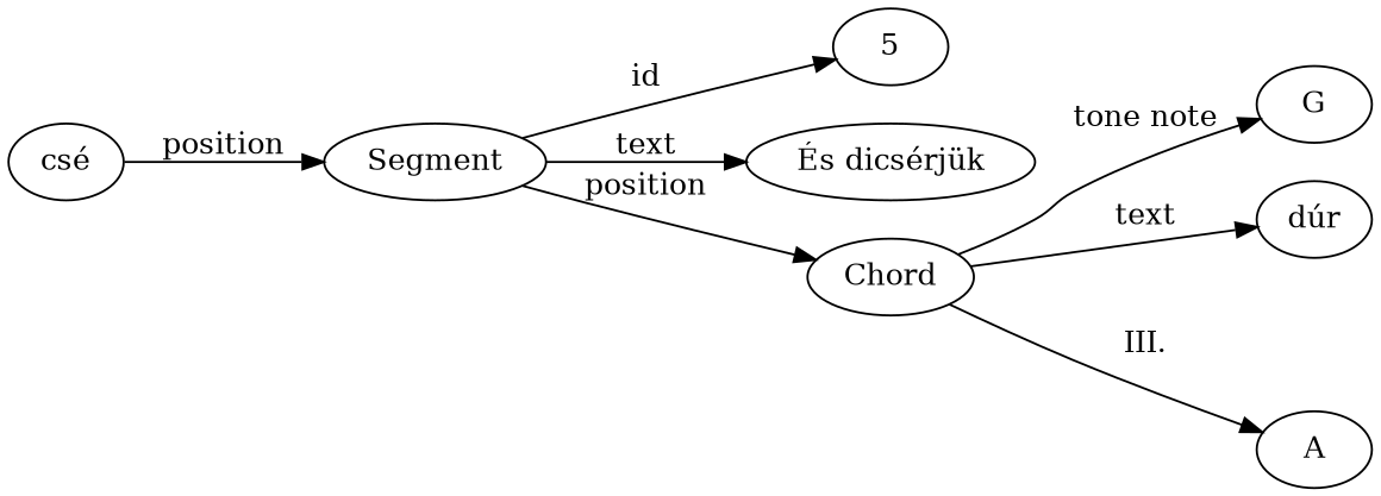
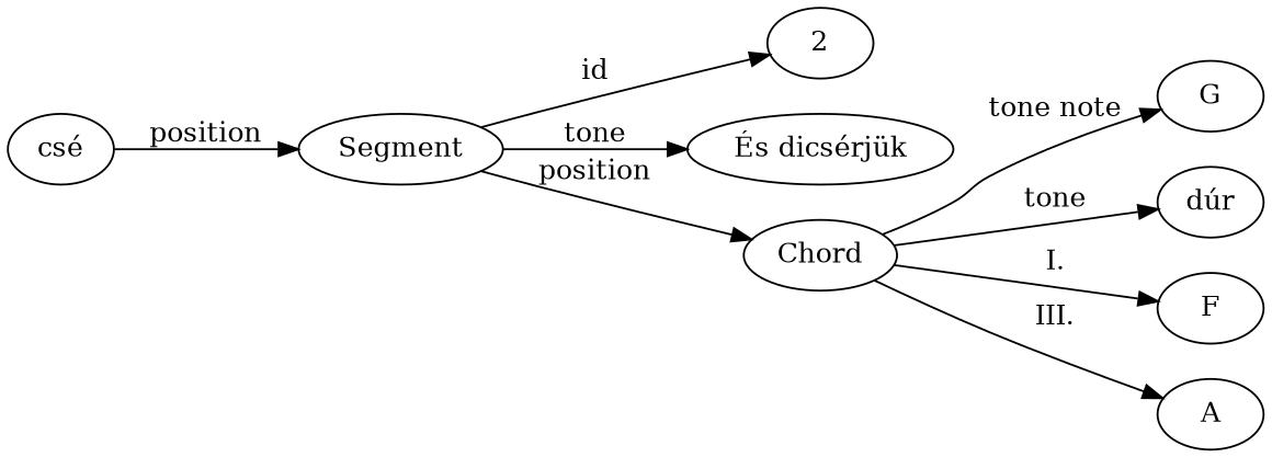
  digraph {
    rankdir=LR
-   n1 [label=5]
+   n1 [label=2]
    Segment
    n3 [label="És dicsérjük"]
    Chord
    n5 [label="csé"]
    n6 [label=G]
    n7 [label="dúr"]
+   n8 [label=F]
    n9 [label=A]
    Segment -> n1 [label=id]
-   Segment -> n3 [label=text]
+   Segment -> n3 [label=tone]
    Segment -> Chord [label=position]
    Chord -> n6 [label="tone note"]
-   Chord -> n7 [label=text]
+   Chord -> n7 [label=tone]
+   Chord -> n8 [label="I."]
    Chord -> n9 [label="III."]
    n5 -> Segment [label=position]
  }
